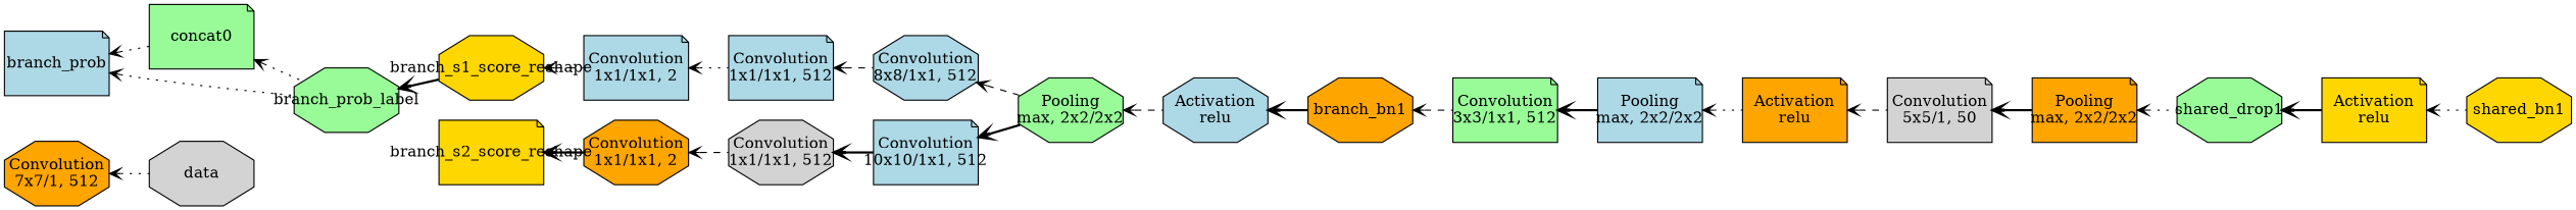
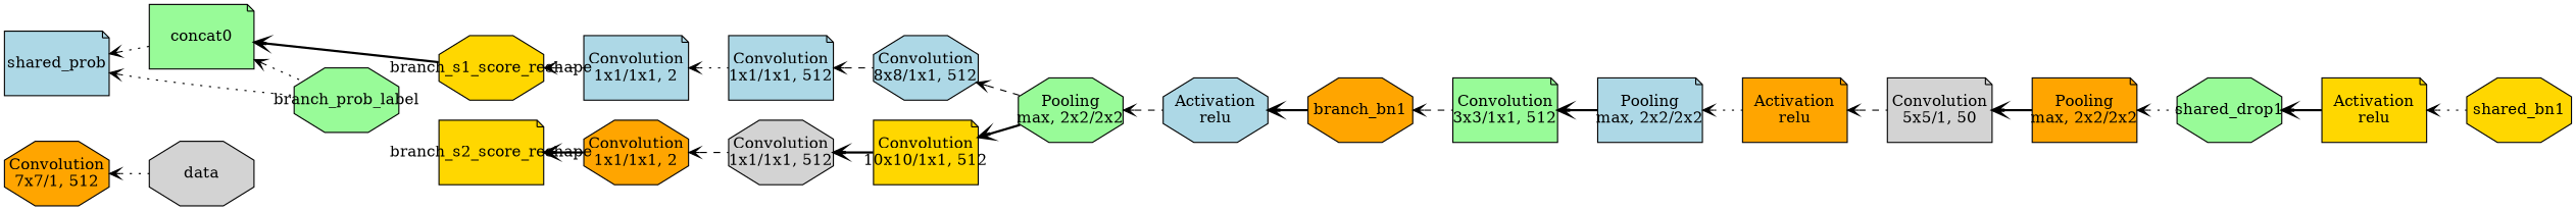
  digraph {
    rankdir=LR
    node [fillcolor=lightblue fixedsize=true shape=octagon style=filled]
    edge [arrowtail=open dir=back style=dotted]
    n1 [fillcolor=lightgrey height=0.8034 label=data width=1.3]
    n2 [fillcolor=orange height=0.8034 label="Convolution\n7x7/1, 512" width=1.3]
    n3 [fillcolor=gold height=0.8034 label=shared_bn1 width=1.3]
    n4 [fillcolor=gold height=0.8034 label="Activation\nrelu" shape=note width=1.3]
    n5 [fillcolor=palegreen height=0.8034 label=shared_drop1 width=1.3]
    n6 [fillcolor=orange height=0.8034 label="Pooling\nmax, 2x2/2x2" shape=note width=1.3]
    n7 [fillcolor=lightgrey height=0.8034 label="Convolution\n5x5/1, 50" shape=note width=1.3]
    n8 [fillcolor=orange height=0.8034 label="Activation\nrelu" shape=note width=1.3]
    n9 [height=0.8034 label="Pooling\nmax, 2x2/2x2" shape=note width=1.3]
    n10 [fillcolor=palegreen height=0.8034 label="Convolution\n3x3/1x1, 512" shape=note width=1.3]
    n11 [fillcolor=orange height=0.8034 label=branch_bn1 width=1.3]
    n12 [height=0.8034 label="Activation\nrelu" width=1.3]
    n13 [fillcolor=palegreen height=0.8034 label="Pooling\nmax, 2x2/2x2" width=1.3]
    n14 [height=0.8034 label="Convolution\n8x8/1x1, 512" width=1.3]
    n15 [height=0.8034 label="Convolution\n1x1/1x1, 512" shape=note width=1.3]
    n16 [height=0.8034 label="Convolution\n1x1/1x1, 2" shape=note width=1.3]
    n17 [fillcolor=gold height=0.8034 label=branch_s1_score_reshape width=1.3]
-   n18 [height=0.8034 label="Convolution\n10x10/1x1, 512" shape=note width=1.3]
+   n18 [fillcolor=gold height=0.8034 label="Convolution\n10x10/1x1, 512" shape=note width=1.3]
    n19 [fillcolor=lightgrey height=0.8034 label="Convolution\n1x1/1x1, 512" width=1.3]
    n20 [fillcolor=orange height=0.8034 label="Convolution\n1x1/1x1, 2" width=1.3]
    n21 [fillcolor=gold height=0.8034 label=branch_s2_score_reshape shape=note width=1.3]
    n22 [fillcolor=palegreen height=0.8034 label=concat0 shape=note width=1.3]
    n23 [fillcolor=palegreen height=0.8034 label=branch_prob_label width=1.3]
-   n24 [height=0.8034 label=branch_prob shape=note width=1.3]
+   n24 [height=0.8034 label=shared_prob shape=note width=1.3]
    n2 -> n1
    n4 -> n3
    n5 -> n4 [style=bold]
    n6 -> n5
    n7 -> n6 [style=bold]
    n8 -> n7 [style=dashed]
    n9 -> n8
    n10 -> n9 [style=bold]
    n11 -> n10 [style=dashed]
    n12 -> n11 [style=bold]
    n13 -> n12 [style=dashed]
    n14 -> n13 [style=dashed]
    n15 -> n14 [style=dashed]
    n16 -> n15
    n17 -> n16 [style=dashed]
    n18 -> n13 [style=bold]
    n19 -> n18 [style=bold]
    n20 -> n19 [style=dashed]
    n21 -> n20 [style=bold]
-   n23 -> n17 [style=bold]
+   n22 -> n17 [style=bold]
    n22 -> n23
    n24 -> n22
    n24 -> n23
  }
